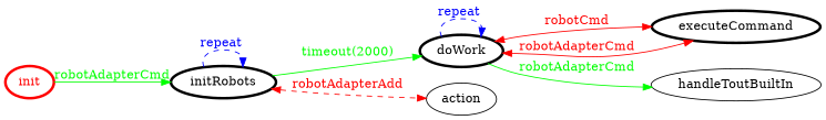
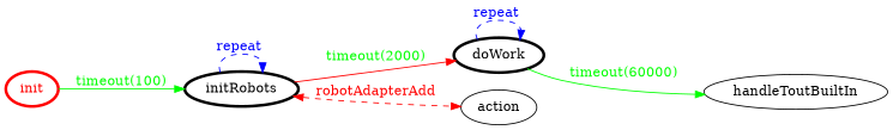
  digraph {
    rankdir=LR
    node [color=black fontcolor=black penwidth=3]
    edge [color=green fontcolor=green]
    init [color=red fontcolor=red]
    initRobots
    doWork
    action [color="" fontcolor="" penwidth=""]
-   executeCommand
    handleToutBuiltIn [color="" fontcolor="" penwidth=""]
-   init -> initRobots [label=robotAdapterCmd]
+   init -> initRobots [label="timeout(100)"]
    initRobots -> initRobots [color=blue fontcolor=blue label="repeat " style=dashed]
-   initRobots -> doWork [label="timeout(2000)"]
+   initRobots -> doWork [color=red label="timeout(2000)"]
    initRobots -> action [color=red dir=both fontcolor=red label=robotAdapterAdd style=dashed]
    doWork -> doWork [color=blue fontcolor=blue label="repeat " style=dashed]
-   doWork -> executeCommand [color=red dir=both fontcolor=red label=robotCmd]
-   doWork -> executeCommand [color=red dir=both fontcolor=red label=robotAdapterCmd]
-   doWork -> handleToutBuiltIn [label=robotAdapterCmd]
+   doWork -> handleToutBuiltIn [label="timeout(60000)"]
  }
